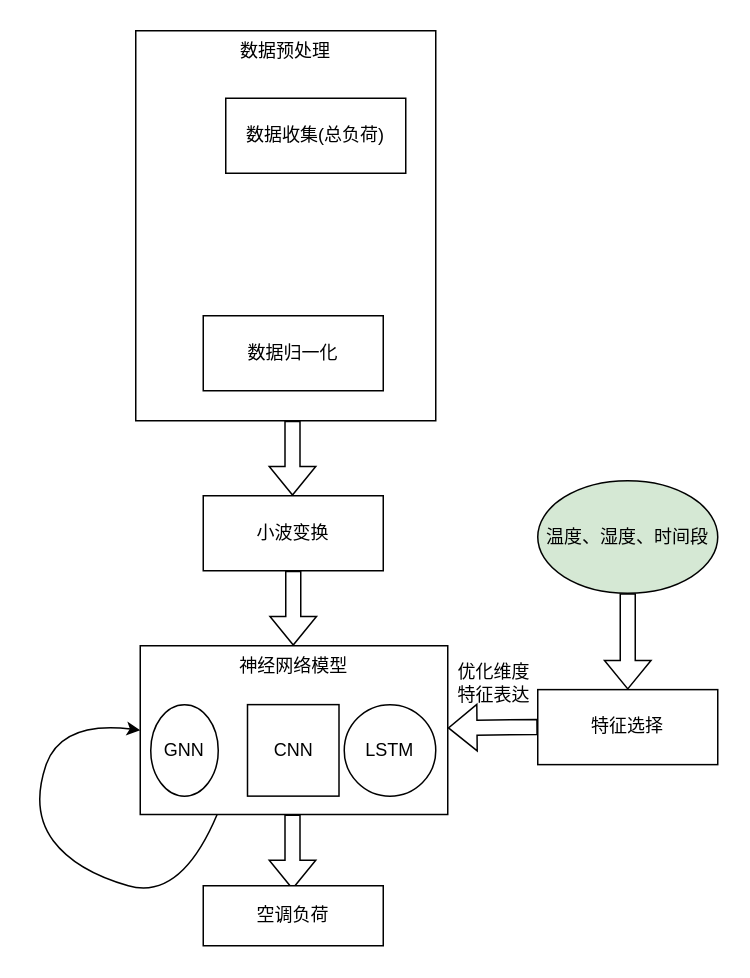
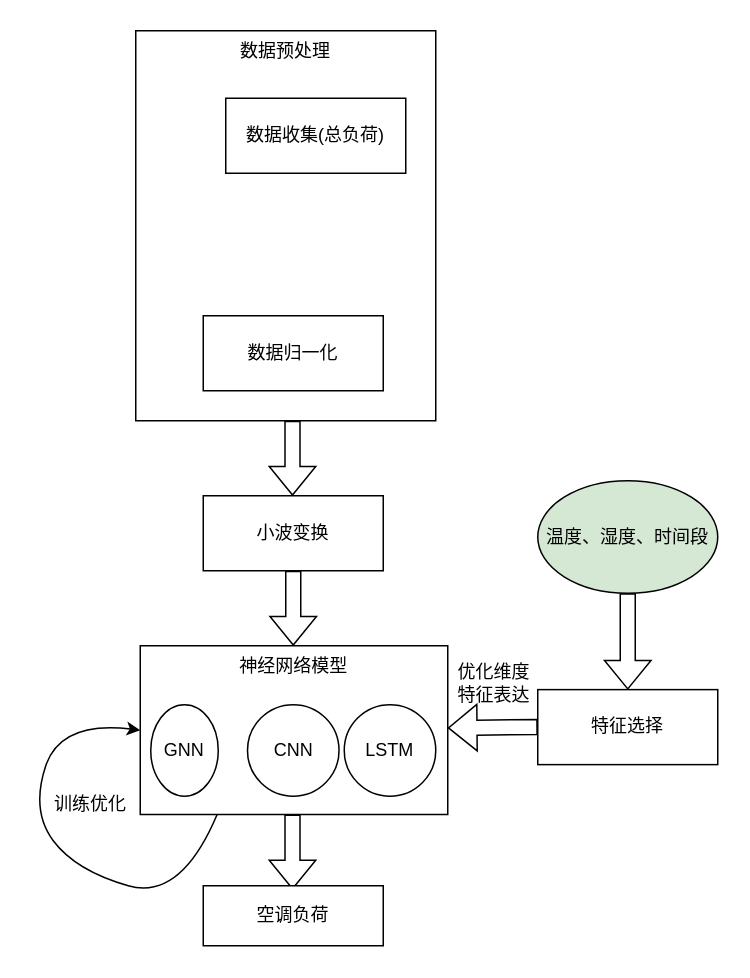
  <mxCell id="0" />
  <mxCell id="1" parent="0" />
  <mxCell id="2" value="数据预处理" style="rounded=0;whiteSpace=wrap;html=1;horizontal=1;verticalAlign=top;" vertex="1" parent="1"><mxGeometry x="90" y="20" width="200" height="260" as="geometry" /></mxCell>
  <mxCell id="3" value="数据收集(总负荷)" style="rounded=0;whiteSpace=wrap;html=1;" vertex="1" parent="1"><mxGeometry x="150" y="65" width="120" height="50" as="geometry" /></mxCell>
  <mxCell id="4" value="数据归一化" style="rounded=0;whiteSpace=wrap;html=1;" vertex="1" parent="1"><mxGeometry x="135" y="210" width="120" height="50" as="geometry" /></mxCell>
  <mxCell id="5" value="特征选择" style="rounded=0;whiteSpace=wrap;html=1;" vertex="1" parent="1"><mxGeometry x="358" y="459.25" width="120" height="50" as="geometry" /></mxCell>
  <mxCell id="6" value="" style="shape=flexArrow;endArrow=classic;html=1;rounded=0;entryX=0.5;entryY=0;entryDx=0;entryDy=0;exitX=0.5;exitY=1;exitDx=0;exitDy=0;" edge="1" parent="1" source="7" target="5"><mxGeometry width="50" height="50" relative="1" as="geometry"><mxPoint x="350.5" y="359.5" as="sourcePoint" /><mxPoint x="280.5" y="359.5" as="targetPoint" /></mxGeometry></mxCell>
  <mxCell id="7" value="温度、湿度、时间段" style="ellipse;whiteSpace=wrap;html=1;fillColor=#d5e8d4;" vertex="1" parent="1"><mxGeometry x="358" y="320" width="120" height="75" as="geometry" /></mxCell>
  <mxCell id="8" value="" style="shape=flexArrow;endArrow=classic;html=1;rounded=0;exitX=0.5;exitY=1;exitDx=0;exitDy=0;" edge="1" parent="1"><mxGeometry width="50" height="50" relative="1" as="geometry"><mxPoint x="194.5" y="280" as="sourcePoint" /><mxPoint x="194.5" y="330" as="targetPoint" /></mxGeometry></mxCell>
  <mxCell id="9" value="小波变换" style="rounded=0;whiteSpace=wrap;html=1;" vertex="1" parent="1"><mxGeometry x="135" y="330" width="120" height="50" as="geometry" /></mxCell>
  <mxCell id="10" value="" style="shape=flexArrow;endArrow=classic;html=1;rounded=0;exitX=0.5;exitY=1;exitDx=0;exitDy=0;" edge="1" parent="1" source="9"><mxGeometry width="50" height="50" relative="1" as="geometry"><mxPoint x="210" y="500" as="sourcePoint" /><mxPoint x="195" y="430" as="targetPoint" /></mxGeometry></mxCell>
  <mxCell id="11" value="" style="shape=flexArrow;endArrow=classic;html=1;rounded=0;exitX=0;exitY=0.5;exitDx=0;exitDy=0;" edge="1" parent="1" source="5"><mxGeometry width="50" height="50" relative="1" as="geometry"><mxPoint x="488" y="191.25" as="sourcePoint" /><mxPoint x="298" y="484.75" as="targetPoint" /></mxGeometry></mxCell>
  <mxCell id="12" value="神经网络模型" style="rounded=0;whiteSpace=wrap;html=1;verticalAlign=top;" vertex="1" parent="1"><mxGeometry x="93" y="430" width="205" height="112.5" as="geometry" /></mxCell>
  <mxCell id="13" value="GNN" style="ellipse;whiteSpace=wrap;html=1;aspect=fixed;" vertex="1" parent="1"><mxGeometry x="100" y="469.25" width="45" height="61" as="geometry" /></mxCell>
- <mxCell id="14" value="CNN" style="whiteSpace=wrap;html=1;aspect=fixed;rounded=0;" vertex="1" parent="1"><mxGeometry x="164.5" y="469.25" width="61" height="61" as="geometry" /></mxCell>
+ <mxCell id="14" value="CNN" style="ellipse;whiteSpace=wrap;html=1;aspect=fixed;" vertex="1" parent="1"><mxGeometry x="164.5" y="469.25" width="61" height="61" as="geometry" /></mxCell>
  <mxCell id="15" value="LSTM" style="ellipse;whiteSpace=wrap;html=1;aspect=fixed;" vertex="1" parent="1"><mxGeometry x="229" y="469.25" width="61" height="61" as="geometry" /></mxCell>
  <mxCell id="16" value="优化维度特征表达" style="text;html=1;align=center;verticalAlign=middle;whiteSpace=wrap;rounded=0;" vertex="1" parent="1"><mxGeometry x="298.5" y="440" width="60" height="30" as="geometry" /></mxCell>
  <mxCell id="17" value="" style="curved=1;endArrow=classic;html=1;rounded=0;exitX=0.25;exitY=1;exitDx=0;exitDy=0;entryX=0;entryY=0.5;entryDx=0;entryDy=0;" edge="1" parent="1" source="12" target="12"><mxGeometry width="50" height="50" relative="1" as="geometry"><mxPoint x="76.985" y="571.963" as="sourcePoint" /><mxPoint x="32.5" y="514.25" as="targetPoint" /><Array as="points"><mxPoint x="120" y="600" /><mxPoint x="50" y="580" /><mxPoint x="20" y="540" /><mxPoint x="40" y="480" /></Array></mxGeometry></mxCell>
+ <mxCell id="18" value="训练优化" style="text;html=1;align=center;verticalAlign=middle;whiteSpace=wrap;rounded=0;" vertex="1" parent="1"><mxGeometry x="30" y="520.5" width="60" height="30" as="geometry" /></mxCell>
  <mxCell id="19" value="" style="shape=flexArrow;endArrow=classic;html=1;rounded=0;exitX=0.5;exitY=1;exitDx=0;exitDy=0;" edge="1" parent="1"><mxGeometry width="50" height="50" relative="1" as="geometry"><mxPoint x="194.5" y="542.5" as="sourcePoint" /><mxPoint x="194.5" y="592.5" as="targetPoint" /></mxGeometry></mxCell>
  <mxCell id="20" value="空调负荷" style="rounded=0;whiteSpace=wrap;html=1;" vertex="1" parent="1"><mxGeometry x="135" y="590" width="120" height="40" as="geometry" /></mxCell>
